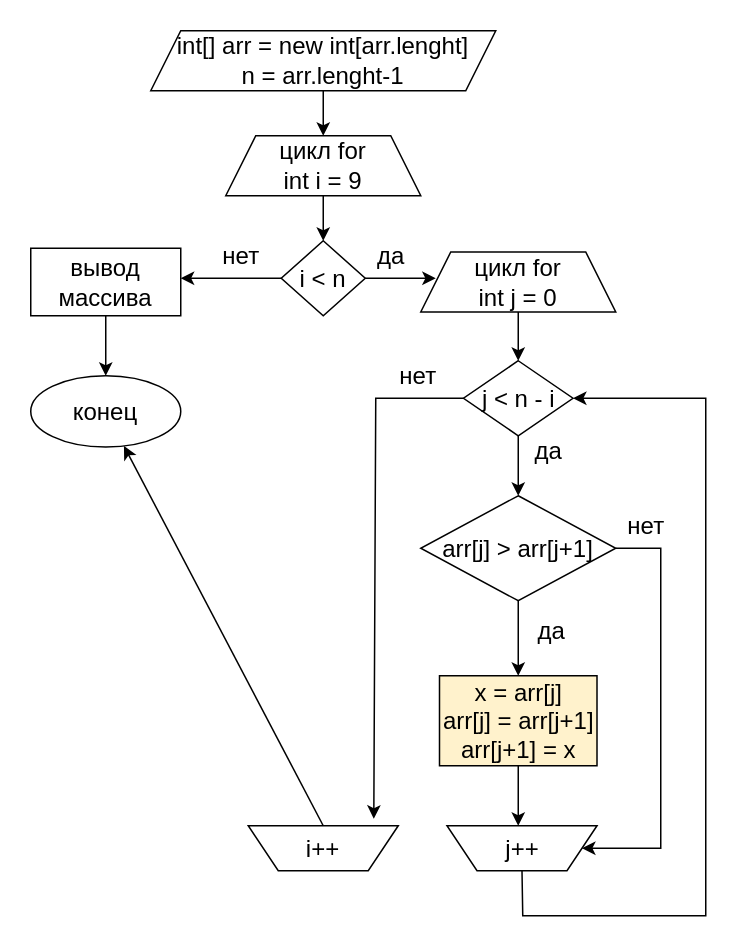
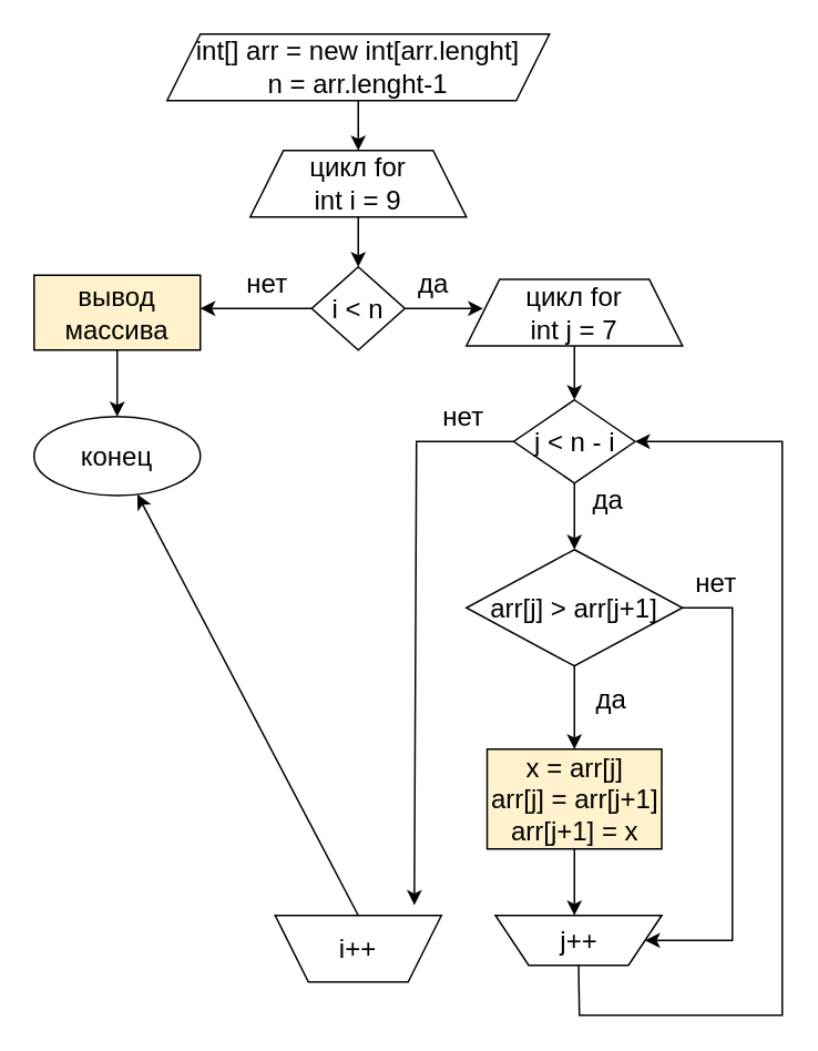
  <mxCell id="0" />
  <mxCell id="1" parent="0" />
  <mxCell id="2" value="int[] arr = new int[arr.lenght]&lt;br&gt;n = arr.lenght-1" style="shape=parallelogram;perimeter=parallelogramPerimeter;whiteSpace=wrap;html=1;fixedSize=1;fontSize=16;" vertex="1" parent="1"><mxGeometry x="100" y="20" width="230" height="40" as="geometry" /></mxCell>
  <mxCell id="3" value="" style="endArrow=classic;html=1;rounded=0;fontSize=16;exitX=0.5;exitY=1;exitDx=0;exitDy=0;" edge="1" parent="1" source="2"><mxGeometry width="50" height="50" relative="1" as="geometry"><mxPoint x="225" y="10" as="sourcePoint" /><mxPoint x="215" y="90" as="targetPoint" /></mxGeometry></mxCell>
  <mxCell id="4" value="цикл for&lt;br&gt;int i = 9" style="shape=trapezoid;perimeter=trapezoidPerimeter;whiteSpace=wrap;html=1;fixedSize=1;fontSize=16;" vertex="1" parent="1"><mxGeometry x="150" y="90" width="130" height="40" as="geometry" /></mxCell>
  <mxCell id="5" value="" style="endArrow=classic;html=1;rounded=0;fontSize=16;exitX=0.5;exitY=1;exitDx=0;exitDy=0;" edge="1" parent="1" source="4"><mxGeometry width="50" height="50" relative="1" as="geometry"><mxPoint x="220" y="130" as="sourcePoint" /><mxPoint x="215" y="160" as="targetPoint" /></mxGeometry></mxCell>
  <mxCell id="6" value="i &amp;lt; n" style="rhombus;whiteSpace=wrap;html=1;fontSize=16;" vertex="1" parent="1"><mxGeometry x="187" y="160" width="56" height="50" as="geometry" /></mxCell>
  <mxCell id="7" value="" style="endArrow=classic;html=1;rounded=0;fontSize=16;exitX=0;exitY=0.5;exitDx=0;exitDy=0;" edge="1" parent="1" source="6"><mxGeometry width="50" height="50" relative="1" as="geometry"><mxPoint x="225" y="140" as="sourcePoint" /><mxPoint x="120" y="185" as="targetPoint" /></mxGeometry></mxCell>
  <mxCell id="8" value="нет" style="text;html=1;align=center;verticalAlign=middle;resizable=0;points=[];autosize=1;strokeColor=none;fillColor=none;fontSize=16;" vertex="1" parent="1"><mxGeometry x="140" y="160" width="40" height="20" as="geometry" /></mxCell>
- <mxCell id="9" value="вывод массива" style="rounded=0;whiteSpace=wrap;html=1;fontSize=16;" vertex="1" parent="1"><mxGeometry x="20" y="165" width="100" height="45" as="geometry" /></mxCell>
+ <mxCell id="9" value="вывод массива" style="rounded=0;whiteSpace=wrap;html=1;fontSize=16;fillColor=#fff2cc;" vertex="1" parent="1"><mxGeometry x="20" y="165" width="100" height="45" as="geometry" /></mxCell>
  <mxCell id="10" value="" style="endArrow=classic;html=1;rounded=0;fontSize=16;exitX=0.5;exitY=1;exitDx=0;exitDy=0;" edge="1" parent="1" source="9"><mxGeometry width="50" height="50" relative="1" as="geometry"><mxPoint x="220" y="180" as="sourcePoint" /><mxPoint x="70" y="250" as="targetPoint" /></mxGeometry></mxCell>
  <mxCell id="11" value="&lt;font style=&quot;vertical-align: inherit ; font-size: 16px&quot;&gt;&lt;font style=&quot;vertical-align: inherit ; font-size: 16px&quot;&gt;&lt;font style=&quot;vertical-align: inherit ; font-size: 16px&quot;&gt;&lt;font style=&quot;vertical-align: inherit ; font-size: 16px&quot;&gt;конец&lt;/font&gt;&lt;/font&gt;&lt;/font&gt;&lt;/font&gt;" style="ellipse;whiteSpace=wrap;html=1;" vertex="1" parent="1"><mxGeometry x="20" y="250" width="100" height="47.5" as="geometry" /></mxCell>
  <mxCell id="12" value="" style="endArrow=classic;html=1;rounded=0;fontSize=16;exitX=1;exitY=0.5;exitDx=0;exitDy=0;" edge="1" parent="1" source="6"><mxGeometry width="50" height="50" relative="1" as="geometry"><mxPoint x="197" y="195" as="sourcePoint" /><mxPoint x="290" y="185" as="targetPoint" /></mxGeometry></mxCell>
- <mxCell id="13" value="цикл for&lt;br&gt;int j = 0" style="shape=trapezoid;perimeter=trapezoidPerimeter;whiteSpace=wrap;html=1;fixedSize=1;fontSize=16;" vertex="1" parent="1"><mxGeometry x="280" y="167.5" width="130" height="40" as="geometry" /></mxCell>
+ <mxCell id="13" value="цикл for&lt;br&gt;int j = 7" style="shape=trapezoid;perimeter=trapezoidPerimeter;whiteSpace=wrap;html=1;fixedSize=1;fontSize=16;" vertex="1" parent="1"><mxGeometry x="280" y="167.5" width="130" height="40" as="geometry" /></mxCell>
  <mxCell id="14" value="" style="endArrow=classic;html=1;rounded=0;fontSize=16;exitX=0.5;exitY=1;exitDx=0;exitDy=0;" edge="1" parent="1" source="13"><mxGeometry width="50" height="50" relative="1" as="geometry"><mxPoint x="225" y="140" as="sourcePoint" /><mxPoint x="345" y="240" as="targetPoint" /></mxGeometry></mxCell>
  <mxCell id="15" value="j &amp;lt; n - i" style="rhombus;whiteSpace=wrap;html=1;fontSize=16;" vertex="1" parent="1"><mxGeometry x="308.5" y="240" width="73" height="50" as="geometry" /></mxCell>
  <mxCell id="16" value="" style="endArrow=classic;html=1;rounded=0;fontSize=16;exitX=0.5;exitY=1;exitDx=0;exitDy=0;" edge="1" parent="1" source="15"><mxGeometry width="50" height="50" relative="1" as="geometry"><mxPoint x="220" y="180" as="sourcePoint" /><mxPoint x="345" y="330" as="targetPoint" /></mxGeometry></mxCell>
  <mxCell id="17" value="да" style="text;html=1;align=center;verticalAlign=middle;resizable=0;points=[];autosize=1;strokeColor=none;fillColor=none;fontSize=16;" vertex="1" parent="1"><mxGeometry x="245" y="160" width="30" height="20" as="geometry" /></mxCell>
  <mxCell id="18" value="да" style="text;html=1;align=center;verticalAlign=middle;resizable=0;points=[];autosize=1;strokeColor=none;fillColor=none;fontSize=16;" vertex="1" parent="1"><mxGeometry x="350" y="290" width="30" height="20" as="geometry" /></mxCell>
  <mxCell id="19" value="arr[j] &amp;gt; arr[j+1]" style="rhombus;whiteSpace=wrap;html=1;fontSize=16;" vertex="1" parent="1"><mxGeometry x="280" y="330" width="130" height="70" as="geometry" /></mxCell>
  <mxCell id="20" value="" style="endArrow=classic;html=1;rounded=0;fontSize=16;exitX=0.5;exitY=1;exitDx=0;exitDy=0;" edge="1" parent="1" source="19"><mxGeometry width="50" height="50" relative="1" as="geometry"><mxPoint x="355" y="300" as="sourcePoint" /><mxPoint x="345" y="450" as="targetPoint" /></mxGeometry></mxCell>
  <mxCell id="21" value="да" style="text;html=1;align=center;verticalAlign=middle;resizable=0;points=[];autosize=1;strokeColor=none;fillColor=none;fontSize=16;" vertex="1" parent="1"><mxGeometry x="351.5" y="410" width="30" height="20" as="geometry" /></mxCell>
  <mxCell id="22" value="x = arr[j]&lt;br&gt;arr[j] = arr[j+1]&lt;br&gt;arr[j+1] = x" style="rounded=0;whiteSpace=wrap;html=1;fontSize=16;fillColor=#fff2cc;" vertex="1" parent="1"><mxGeometry x="292.5" y="450" width="105" height="60" as="geometry" /></mxCell>
  <mxCell id="23" value="j++" style="shape=trapezoid;perimeter=trapezoidPerimeter;whiteSpace=wrap;html=1;fixedSize=1;fontSize=16;direction=west;" vertex="1" parent="1"><mxGeometry x="297.5" y="550" width="100" height="30" as="geometry" /></mxCell>
  <mxCell id="24" value="" style="endArrow=classic;html=1;rounded=0;fontSize=16;exitX=0.5;exitY=1;exitDx=0;exitDy=0;" edge="1" parent="1" source="22"><mxGeometry width="50" height="50" relative="1" as="geometry"><mxPoint x="355" y="300" as="sourcePoint" /><mxPoint x="345" y="550" as="targetPoint" /></mxGeometry></mxCell>
  <mxCell id="25" value="" style="endArrow=classic;html=1;rounded=0;fontSize=16;exitX=1;exitY=0.5;exitDx=0;exitDy=0;" edge="1" parent="1" source="19" target="23"><mxGeometry width="50" height="50" relative="1" as="geometry"><mxPoint x="220" y="450" as="sourcePoint" /><mxPoint x="440" y="570" as="targetPoint" /><Array as="points"><mxPoint x="440" y="365" /><mxPoint x="440" y="565" /></Array></mxGeometry></mxCell>
  <mxCell id="26" value="нет" style="text;html=1;align=center;verticalAlign=middle;resizable=0;points=[];autosize=1;strokeColor=none;fillColor=none;fontSize=16;" vertex="1" parent="1"><mxGeometry x="410" y="340" width="40" height="20" as="geometry" /></mxCell>
- <mxCell id="27" value="i++" style="shape=trapezoid;perimeter=trapezoidPerimeter;whiteSpace=wrap;html=1;fixedSize=1;fontSize=16;direction=west;" vertex="1" parent="1"><mxGeometry x="165" y="550" width="100" height="30" as="geometry" /></mxCell>
+ <mxCell id="27" value="i++" style="shape=trapezoid;perimeter=trapezoidPerimeter;whiteSpace=wrap;html=1;fixedSize=1;fontSize=16;direction=west;" vertex="1" parent="1"><mxGeometry x="165" y="550" width="100" height="40" as="geometry" /></mxCell>
  <mxCell id="28" value="нет" style="text;html=1;align=center;verticalAlign=middle;resizable=0;points=[];autosize=1;strokeColor=none;fillColor=none;fontSize=16;" vertex="1" parent="1"><mxGeometry x="257.5" y="240" width="40" height="20" as="geometry" /></mxCell>
  <mxCell id="29" value="" style="endArrow=classic;html=1;rounded=0;fontSize=16;exitX=0.5;exitY=1;exitDx=0;exitDy=0;" edge="1" parent="1" source="27" target="11"><mxGeometry width="50" height="50" relative="1" as="geometry"><mxPoint x="220" y="450" as="sourcePoint" /><mxPoint x="270" y="400" as="targetPoint" /></mxGeometry></mxCell>
  <mxCell id="30" value="" style="endArrow=classic;html=1;rounded=0;fontSize=16;exitX=0;exitY=0.5;exitDx=0;exitDy=0;entryX=0.163;entryY=1.156;entryDx=0;entryDy=0;entryPerimeter=0;" edge="1" parent="1" source="15" target="27"><mxGeometry width="50" height="50" relative="1" as="geometry"><mxPoint x="220" y="450" as="sourcePoint" /><mxPoint x="270" y="400" as="targetPoint" /><Array as="points"><mxPoint x="250" y="265" /></Array></mxGeometry></mxCell>
  <mxCell id="31" value="" style="endArrow=classic;html=1;rounded=0;fontSize=16;exitX=0.5;exitY=0;exitDx=0;exitDy=0;entryX=1;entryY=0.5;entryDx=0;entryDy=0;" edge="1" parent="1" source="23" target="15"><mxGeometry width="50" height="50" relative="1" as="geometry"><mxPoint x="220" y="450" as="sourcePoint" /><mxPoint x="270" y="400" as="targetPoint" /><Array as="points"><mxPoint x="348" y="610" /><mxPoint x="470" y="610" /><mxPoint x="470" y="265" /></Array></mxGeometry></mxCell>
